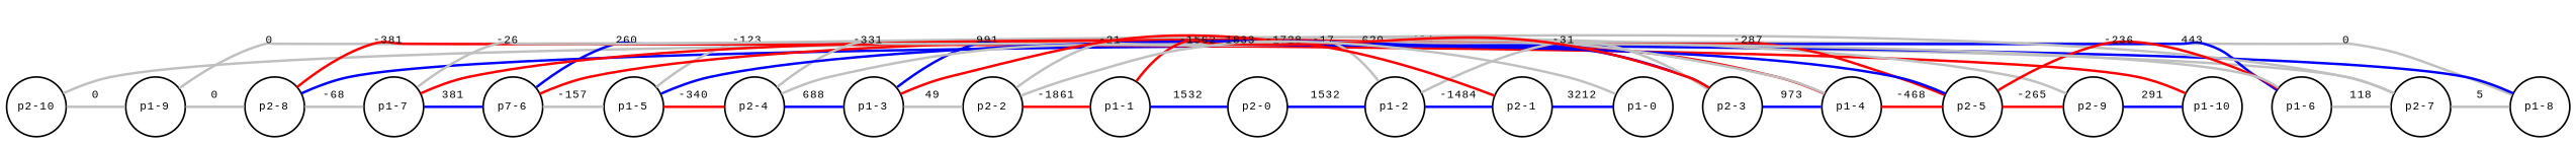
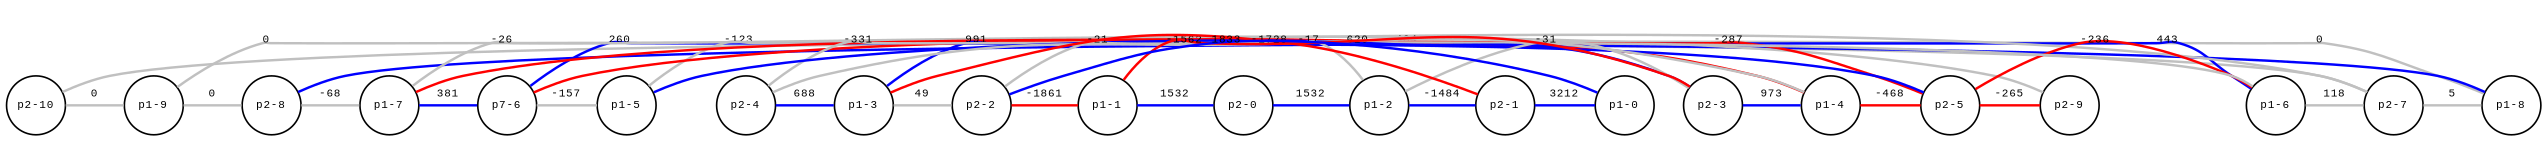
  strict graph {
    fontname="Liberation Mono"
    node [fixedsize=true fontname="Liberation Mono" fontsize=7.0 shape=circle]
    edge [color=grey constraint=false fontname="Liberation Mono" fontsize=7.0 penwidth=1.5]
    "p2-10"
    "p1-9"
    "p1-8"
    "p2-8"
    "p2-7"
    n6 [label="p7-6"]
-   "p1-10"
    "p2-9"
    "p1-7"
    "p2-5"
    "p1-6"
    "p1-5"
    "p1-4"
    "p2-4"
    "p2-3"
    "p1-3"
    "p2-2"
    "p1-2"
    "p1-1"
    "p2-1"
    "p2-0"
    "p1-0"
    "p2-10" -- "p1-9" [label=0]
    "p2-10" -- "p1-8" [label=0]
    "p1-9" -- "p2-8" [label=0]
    "p1-9" -- "p2-7" [label=0]
    "p1-8" -- "p2-7" [label=5]
    "p1-8" -- n6 [color=blue label=260]
    "p2-8" -- "p1-7" [label=-68]
    "p2-8" -- "p1-6" [color=blue label=443]
    "p2-7" -- "p1-6" [label=118]
    "p2-7" -- "p1-5" [label=-123]
    n6 -- "p1-5" [label=-157]
    n6 -- "p1-4" [color=red label=-484]
-   "p1-10" -- "p2-8" [color=red label=-381]
-   "p1-10" -- "p2-9" [color=blue label=291]
    "p2-9" -- "p1-7" [label=-26]
    "p2-9" -- "p2-5" [color=red label=-265]
    "p1-7" -- n6 [color=blue label=381]
    "p1-7" -- "p2-5" [color=red label=-287]
    "p2-5" -- "p1-4" [color=red label=-468]
    "p2-5" -- "p1-3" [color=blue label=991]
    "p1-6" -- "p2-5" [color=red label=-236]
    "p1-6" -- "p2-4" [label=-331]
-   "p1-5" -- "p2-4" [color=red label=-340]
    "p1-5" -- "p2-3" [color=blue label=620]
    "p1-4" -- "p2-3" [color=blue label=973]
    "p1-4" -- "p2-2" [label=-21]
    "p2-4" -- "p1-3" [color=blue label=688]
    "p2-4" -- "p1-2" [label=-17]
    "p2-3" -- "p1-2" [label=-31]
    "p2-3" -- "p1-1" [color=red label=-1562]
    "p1-3" -- "p2-2" [label=49]
    "p1-3" -- "p2-1" [color=red label=-1728]
    "p2-2" -- "p1-1" [color=red label=-1861]
-   "p2-2" -- "p1-0" [label=1833]
+   "p2-2" -- "p1-0" [color=blue label=1833]
    "p1-2" -- "p2-1" [color=blue label=-1484]
    "p1-2" -- "p2-0" [color=blue label=1532]
    "p1-1" -- "p2-0" [color=blue label=1532]
    "p2-1" -- "p1-0" [color=blue label=3212]
  }
